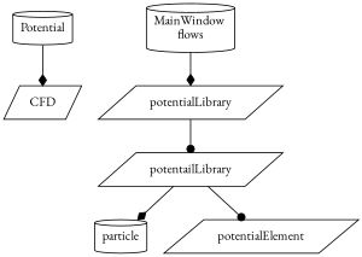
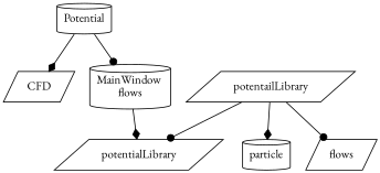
  digraph {
    fontname="EB Garamond"
    node [fontname="EB Garamond" shape=parallelogram]
    edge [arrowhead=diamond fontname="EB Garamond"]
    n1 [label=Potential shape=cylinder]
    CFD
    n3 [label="MainWindow \nflows" shape=cylinder]
    potentialLibrary
    potentailLibrary
    particle [shape=cylinder]
-   potentialElement
+   potentialElement [label=flows]
    n1 -> CFD
+   n1 -> n3 [arrowhead=dot]
    n3 -> potentialLibrary
-   potentialLibrary -> potentailLibrary [arrowhead=dot]
+   potentailLibrary -> potentialLibrary [arrowhead=dot]
    potentailLibrary -> particle
    potentailLibrary -> potentialElement [arrowhead=dot]
  }
